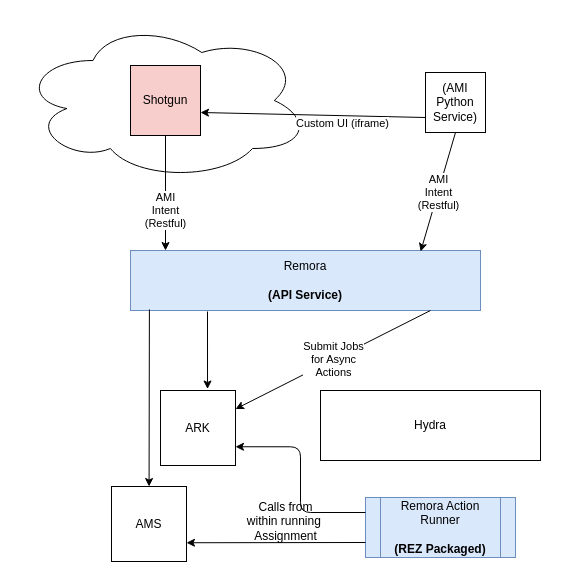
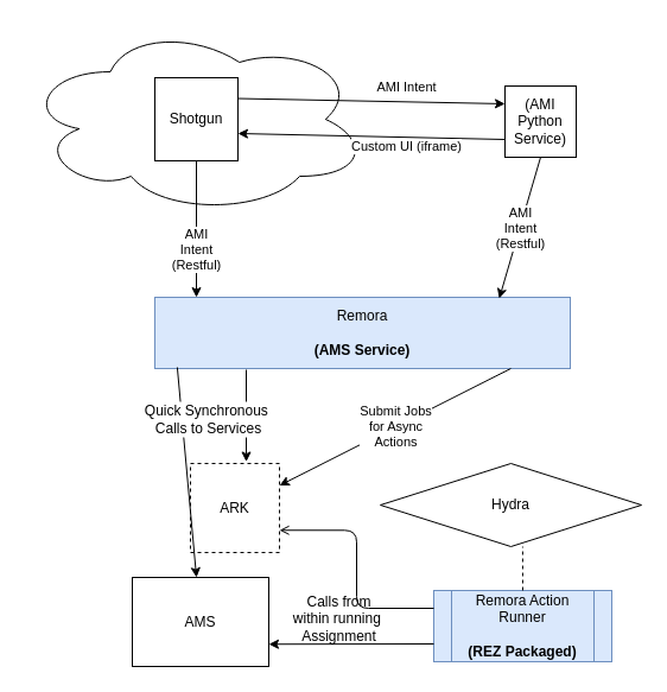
  <mxCell id="0" />
  <mxCell id="1" parent="0" />
  <mxCell id="2" value="" style="ellipse;shape=cloud;whiteSpace=wrap;html=1;" vertex="1" parent="1"><mxGeometry x="20" y="20" width="290" height="160" as="geometry" /></mxCell>
- <mxCell id="3" value="Shotgun" style="whiteSpace=wrap;html=1;aspect=fixed;fillColor=#f8cecc;" vertex="1" parent="1"><mxGeometry x="130" y="65" width="70" height="70" as="geometry" /></mxCell>
+ <mxCell id="3" value="Shotgun" style="whiteSpace=wrap;html=1;aspect=fixed;" vertex="1" parent="1"><mxGeometry x="130" y="65" width="70" height="70" as="geometry" /></mxCell>
  <mxCell id="4" value="(AMI Python Service)" style="whiteSpace=wrap;html=1;aspect=fixed;" vertex="1" parent="1"><mxGeometry x="425" y="72" width="60" height="60" as="geometry" /></mxCell>
- <mxCell id="5" value="Remora&lt;br&gt;&lt;br&gt;&lt;b&gt;(API Service)&lt;/b&gt;" style="rounded=0;whiteSpace=wrap;html=1;fillColor=#dae8fc;strokeColor=#6c8ebf;" vertex="1" parent="1"><mxGeometry x="130" y="250" width="350" height="60" as="geometry" /></mxCell>
+ <mxCell id="5" value="Remora&lt;br&gt;&lt;br&gt;&lt;b&gt;(AMS Service)&lt;/b&gt;" style="rounded=0;whiteSpace=wrap;html=1;fillColor=#dae8fc;strokeColor=#6c8ebf;" vertex="1" parent="1"><mxGeometry x="130" y="250" width="350" height="60" as="geometry" /></mxCell>
  <mxCell id="6" value="AMI&lt;br&gt;Intent&lt;br&gt;(Restful)" style="endArrow=classic;html=1;exitX=0.5;exitY=1;exitDx=0;exitDy=0;entryX=0.1;entryY=0;entryDx=0;entryDy=0;entryPerimeter=0;" edge="1" parent="1" source="3" target="5"><mxGeometry x="0.304" width="50" height="50" relative="1" as="geometry"><mxPoint x="20" y="380" as="sourcePoint" /><mxPoint x="70" y="330" as="targetPoint" /><mxPoint as="offset" /></mxGeometry></mxCell>
  <mxCell id="7" value="AMI&lt;br&gt;Intent&lt;br&gt;(Restful)" style="endArrow=classic;html=1;exitX=0.5;exitY=1;exitDx=0;exitDy=0;entryX=0.829;entryY=0.017;entryDx=0;entryDy=0;entryPerimeter=0;" edge="1" parent="1" source="4" target="5"><mxGeometry width="50" height="50" relative="1" as="geometry"><mxPoint x="20" y="380" as="sourcePoint" /><mxPoint x="70" y="330" as="targetPoint" /></mxGeometry></mxCell>
+ <mxCell id="8" value="AMI Intent" style="endArrow=classic;html=1;exitX=1;exitY=0.25;exitDx=0;exitDy=0;entryX=0;entryY=0.25;entryDx=0;entryDy=0;" edge="1" parent="1" source="3" target="4"><mxGeometry x="0.264" y="12" width="50" height="50" relative="1" as="geometry"><mxPoint x="290" y="110" as="sourcePoint" /><mxPoint x="340" y="60" as="targetPoint" /><mxPoint as="offset" /></mxGeometry></mxCell>
  <mxCell id="9" value="Custom UI (iframe)" style="endArrow=classic;html=1;exitX=0;exitY=0.75;exitDx=0;exitDy=0;" edge="1" parent="1" source="4"><mxGeometry x="-0.263" y="8" width="50" height="50" relative="1" as="geometry"><mxPoint x="20" y="380" as="sourcePoint" /><mxPoint x="200" y="112" as="targetPoint" /><mxPoint as="offset" /></mxGeometry></mxCell>
- <mxCell id="10" value="Hydra" style="rounded=0;whiteSpace=wrap;html=1;" vertex="1" parent="1"><mxGeometry x="320" y="390" width="220" height="70" as="geometry" /></mxCell>
+ <mxCell id="10" value="Hydra" style="rhombus;whiteSpace=wrap;html=1;" vertex="1" parent="1"><mxGeometry x="320" y="390" width="220" height="70" as="geometry" /></mxCell>
  <mxCell id="11" value="Submit Jobs&lt;br&gt;for Async&lt;br&gt;Actions" style="endArrow=classic;html=1;exitX=0.857;exitY=1;exitDx=0;exitDy=0;exitPerimeter=0;" edge="1" parent="1" source="5" target="14"><mxGeometry width="50" height="50" relative="1" as="geometry"><mxPoint x="20" y="520" as="sourcePoint" /><mxPoint x="70" y="470" as="targetPoint" /></mxGeometry></mxCell>
  <mxCell id="12" value="Remora Action Runner&lt;br&gt;&lt;br&gt;&lt;b&gt;(REZ Packaged)&lt;/b&gt;" style="shape=process;whiteSpace=wrap;html=1;backgroundOutline=1;fillColor=#dae8fc;strokeColor=#6c8ebf;" vertex="1" parent="1"><mxGeometry x="365" y="497" width="150" height="60" as="geometry" /></mxCell>
- <mxCell id="14" value="ARK" style="whiteSpace=wrap;html=1;aspect=fixed;" vertex="1" parent="1"><mxGeometry x="160" y="390" width="75" height="75" as="geometry" /></mxCell>
- <mxCell id="15" value="AMS" style="whiteSpace=wrap;html=1;aspect=fixed;" vertex="1" parent="1"><mxGeometry x="111" y="486" width="75" height="75" as="geometry" /></mxCell>
+ <mxCell id="13" value="" style="endArrow=none;dashed=1;html=1;entryX=0.545;entryY=1;entryDx=0;entryDy=0;entryPerimeter=0;" edge="1" parent="1" source="12" target="10"><mxGeometry width="50" height="50" relative="1" as="geometry"><mxPoint x="20" y="640" as="sourcePoint" /><mxPoint x="70" y="590" as="targetPoint" /></mxGeometry></mxCell>
+ <mxCell id="14" value="ARK" style="whiteSpace=wrap;html=1;aspect=fixed;dashed=1;" vertex="1" parent="1"><mxGeometry x="160" y="390" width="75" height="75" as="geometry" /></mxCell>
+ <mxCell id="15" value="AMS" style="whiteSpace=wrap;html=1;aspect=fixed;" vertex="1" parent="1"><mxGeometry x="111" y="486" width="115" height="75" as="geometry" /></mxCell>
  <mxCell id="16" value="" style="endArrow=classic;html=1;entryX=0.627;entryY=-0.02;entryDx=0;entryDy=0;entryPerimeter=0;" edge="1" parent="1" target="14"><mxGeometry width="50" height="50" relative="1" as="geometry"><mxPoint x="207" y="311" as="sourcePoint" /><mxPoint x="70" y="580" as="targetPoint" /></mxGeometry></mxCell>
- <mxCell id="17" value="" style="endArrow=classic;html=1;entryX=1;entryY=0.75;entryDx=0;entryDy=0;exitX=0;exitY=0.25;exitDx=0;exitDy=0;edgeStyle=orthogonalEdgeStyle;" edge="1" parent="1" source="12" target="14"><mxGeometry width="50" height="50" relative="1" as="geometry"><mxPoint x="20" y="630" as="sourcePoint" /><mxPoint x="70" y="580" as="targetPoint" /></mxGeometry></mxCell>
+ <mxCell id="17" value="" style="endArrow=open;html=1;entryX=1;entryY=0.75;entryDx=0;entryDy=0;exitX=0;exitY=0.25;exitDx=0;exitDy=0;edgeStyle=orthogonalEdgeStyle;" edge="1" parent="1" source="12" target="14"><mxGeometry width="50" height="50" relative="1" as="geometry"><mxPoint x="20" y="630" as="sourcePoint" /><mxPoint x="70" y="580" as="targetPoint" /></mxGeometry></mxCell>
  <mxCell id="18" value="" style="endArrow=classic;html=1;exitX=0.054;exitY=0.983;exitDx=0;exitDy=0;exitPerimeter=0;" edge="1" parent="1" source="5" target="15"><mxGeometry width="50" height="50" relative="1" as="geometry"><mxPoint x="20" y="630" as="sourcePoint" /><mxPoint x="70" y="580" as="targetPoint" /></mxGeometry></mxCell>
  <mxCell id="19" value="" style="endArrow=classic;html=1;exitX=0;exitY=0.75;exitDx=0;exitDy=0;entryX=1;entryY=0.75;entryDx=0;entryDy=0;" edge="1" parent="1" source="12" target="15"><mxGeometry width="50" height="50" relative="1" as="geometry"><mxPoint x="20" y="630" as="sourcePoint" /><mxPoint x="70" y="580" as="targetPoint" /></mxGeometry></mxCell>
+ <mxCell id="20" value="Quick Synchronous&amp;nbsp;&lt;br&gt;Calls to Services" style="text;html=1;align=center;verticalAlign=middle;resizable=0;points=[];autosize=1;fillColor=#ffffff;" vertex="1" parent="1"><mxGeometry x="115" y="338" width="120" height="30" as="geometry" /></mxCell>
  <mxCell id="21" value="Calls from&lt;br&gt;within running&amp;nbsp;&lt;br&gt;Assignment" style="text;html=1;align=center;verticalAlign=middle;resizable=0;points=[];autosize=1;" vertex="1" parent="1"><mxGeometry x="235" y="496" width="100" height="50" as="geometry" /></mxCell>
